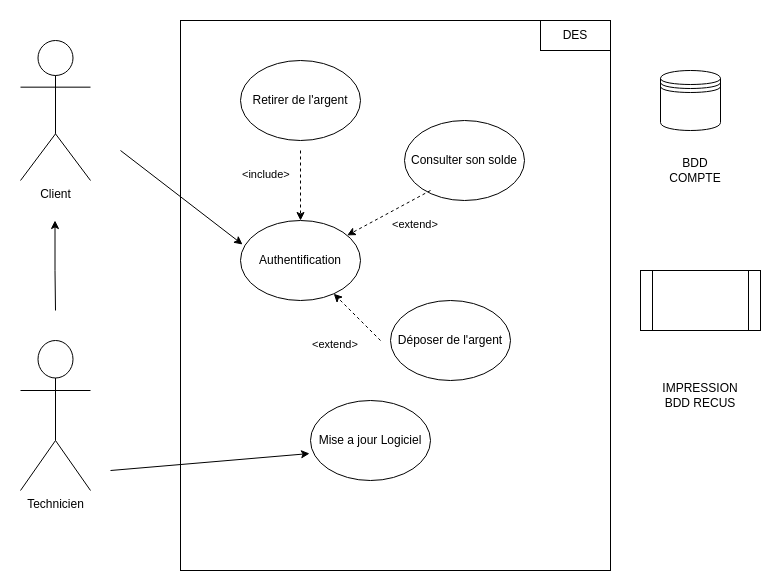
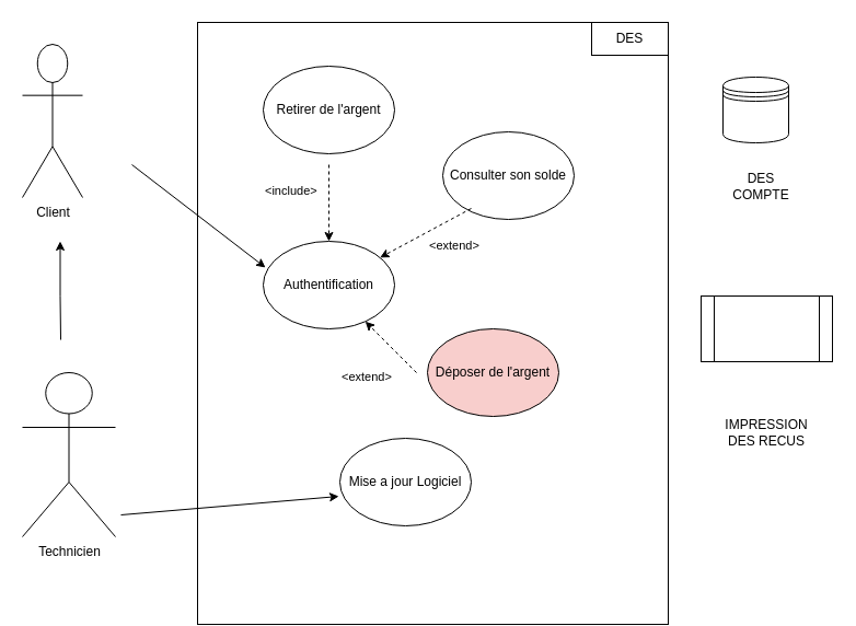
  <mxCell id="0" />
  <mxCell id="1" parent="0" />
- <mxCell id="2" value="Client" style="shape=umlActor;verticalLabelPosition=bottom;verticalAlign=top;html=1;outlineConnect=0;" vertex="1" parent="1"><mxGeometry x="20" y="40" width="70" height="140" as="geometry" /></mxCell>
- <mxCell id="3" value="Technicien" style="shape=umlActor;verticalLabelPosition=bottom;verticalAlign=top;html=1;outlineConnect=0;" vertex="1" parent="1"><mxGeometry x="20" y="340" width="70" height="150" as="geometry" /></mxCell>
+ <mxCell id="2" value="Client" style="shape=umlActor;verticalLabelPosition=bottom;verticalAlign=top;html=1;outlineConnect=0;" vertex="1" parent="1"><mxGeometry x="20" y="40" width="55" height="140" as="geometry" /></mxCell>
+ <mxCell id="3" value="Technicien" style="shape=umlActor;verticalLabelPosition=bottom;verticalAlign=top;html=1;outlineConnect=0;" vertex="1" parent="1"><mxGeometry x="20" y="340" width="85" height="150" as="geometry" /></mxCell>
  <mxCell id="4" value="" style="endArrow=classic;html=1;rounded=0;" edge="1" parent="1"><mxGeometry width="50" height="50" relative="1" as="geometry"><mxPoint x="55" y="310" as="sourcePoint" /><mxPoint x="54.5" y="220" as="targetPoint" /><Array as="points"><mxPoint x="54.5" y="270" /></Array></mxGeometry></mxCell>
  <mxCell id="5" value="Mise a jour Logiciel" style="ellipse;whiteSpace=wrap;html=1;" vertex="1" parent="1"><mxGeometry x="310" y="400" width="120" height="80" as="geometry" /></mxCell>
  <mxCell id="6" value="Retirer de l'argent" style="ellipse;whiteSpace=wrap;html=1;" vertex="1" parent="1"><mxGeometry x="240" y="60" width="120" height="80" as="geometry" /></mxCell>
  <mxCell id="7" value="Authentification" style="ellipse;whiteSpace=wrap;html=1;" vertex="1" parent="1"><mxGeometry x="240" y="220" width="120" height="80" as="geometry" /></mxCell>
- <mxCell id="8" value="Déposer de l'argent" style="ellipse;whiteSpace=wrap;html=1;" vertex="1" parent="1"><mxGeometry x="390" y="300" width="120" height="80" as="geometry" /></mxCell>
+ <mxCell id="8" value="Déposer de l'argent" style="ellipse;whiteSpace=wrap;html=1;fillColor=#f8cecc;" vertex="1" parent="1"><mxGeometry x="390" y="300" width="120" height="80" as="geometry" /></mxCell>
  <mxCell id="9" value="Consulter son solde" style="ellipse;whiteSpace=wrap;html=1;" vertex="1" parent="1"><mxGeometry x="404" y="120" width="120" height="80" as="geometry" /></mxCell>
  <mxCell id="10" value="" style="shape=datastore;whiteSpace=wrap;html=1;" vertex="1" parent="1"><mxGeometry x="660" y="70" width="60" height="60" as="geometry" /></mxCell>
  <mxCell id="11" value="" style="shape=process;whiteSpace=wrap;html=1;backgroundOutline=1;" vertex="1" parent="1"><mxGeometry x="640" y="270" width="120" height="60" as="geometry" /></mxCell>
  <mxCell id="12" value="" style="rounded=0;whiteSpace=wrap;html=1;rotation=90;fillColor=none;" vertex="1" parent="1"><mxGeometry x="120" y="80" width="550" height="430" as="geometry" /></mxCell>
  <mxCell id="13" value="DES" style="rounded=0;whiteSpace=wrap;html=1;fillColor=none;" vertex="1" parent="1"><mxGeometry x="540" y="20" width="70" height="30" as="geometry" /></mxCell>
  <mxCell id="14" value="" style="endArrow=classic;html=1;rounded=0;entryX=0.017;entryY=0.3;entryDx=0;entryDy=0;entryPerimeter=0;" edge="1" parent="1" target="7"><mxGeometry width="50" height="50" relative="1" as="geometry"><mxPoint x="120" y="150" as="sourcePoint" /><mxPoint x="170" y="100" as="targetPoint" /></mxGeometry></mxCell>
  <mxCell id="15" value="" style="endArrow=classic;html=1;rounded=0;entryX=-0.008;entryY=0.663;entryDx=0;entryDy=0;entryPerimeter=0;" edge="1" parent="1" target="5"><mxGeometry width="50" height="50" relative="1" as="geometry"><mxPoint x="110" y="470" as="sourcePoint" /><mxPoint x="240" y="500" as="targetPoint" /></mxGeometry></mxCell>
  <mxCell id="16" value="&lt;span style=&quot;color: rgb(0, 0, 0); font-family: Helvetica; font-size: 11px; font-style: normal; font-variant-ligatures: normal; font-variant-caps: normal; font-weight: 400; letter-spacing: normal; orphans: 2; text-align: center; text-indent: 0px; text-transform: none; widows: 2; word-spacing: 0px; -webkit-text-stroke-width: 0px; background-color: rgb(255, 255, 255); text-decoration-thickness: initial; text-decoration-style: initial; text-decoration-color: initial; float: none; display: inline !important;&quot;&gt;&amp;lt;include&amp;gt;&lt;/span&gt;" style="text;whiteSpace=wrap;html=1;" vertex="1" parent="1"><mxGeometry x="240" y="160" width="50" height="20" as="geometry" /></mxCell>
  <mxCell id="17" value="&lt;span style=&quot;font-size: 11px; text-align: center; background-color: rgb(255, 255, 255);&quot;&gt;&amp;lt;extend&amp;gt;&lt;/span&gt;" style="text;whiteSpace=wrap;html=1;" vertex="1" parent="1"><mxGeometry x="390" y="210" width="50" height="20" as="geometry" /></mxCell>
  <mxCell id="18" value="&lt;span style=&quot;color: rgb(0, 0, 0); font-family: Helvetica; font-size: 11px; font-style: normal; font-variant-ligatures: normal; font-variant-caps: normal; font-weight: 400; letter-spacing: normal; orphans: 2; text-align: center; text-indent: 0px; text-transform: none; widows: 2; word-spacing: 0px; -webkit-text-stroke-width: 0px; background-color: rgb(255, 255, 255); text-decoration-thickness: initial; text-decoration-style: initial; text-decoration-color: initial; float: none; display: inline !important;&quot;&gt;&amp;lt;extend&amp;gt;&lt;/span&gt;" style="text;whiteSpace=wrap;html=1;" vertex="1" parent="1"><mxGeometry x="310" y="330" width="50" height="20" as="geometry" /></mxCell>
- <mxCell id="19" value="BDD COMPTE" style="rounded=0;whiteSpace=wrap;html=1;fillColor=none;strokeColor=none;" vertex="1" parent="1"><mxGeometry x="660" y="155" width="70" height="30" as="geometry" /></mxCell>
- <mxCell id="20" value="IMPRESSION BDD RECUS" style="rounded=0;whiteSpace=wrap;html=1;shadow=0;strokeColor=none;" vertex="1" parent="1"><mxGeometry x="665" y="380" width="70" height="30" as="geometry" /></mxCell>
+ <mxCell id="19" value="DES COMPTE" style="rounded=0;whiteSpace=wrap;html=1;fillColor=none;strokeColor=none;" vertex="1" parent="1"><mxGeometry x="660" y="155" width="70" height="30" as="geometry" /></mxCell>
+ <mxCell id="20" value="IMPRESSION DES RECUS" style="rounded=0;whiteSpace=wrap;html=1;shadow=0;strokeColor=none;" vertex="1" parent="1"><mxGeometry x="665" y="380" width="70" height="30" as="geometry" /></mxCell>
  <mxCell id="21" value="" style="endArrow=classic;html=1;rounded=0;dashed=1;entryX=0.5;entryY=0;entryDx=0;entryDy=0;" edge="1" parent="1" target="7"><mxGeometry width="50" height="50" relative="1" as="geometry"><mxPoint x="300" y="150" as="sourcePoint" /><mxPoint x="300" y="210" as="targetPoint" /><Array as="points"><mxPoint x="300" y="190" /></Array></mxGeometry></mxCell>
  <mxCell id="22" value="" style="endArrow=classic;html=1;rounded=0;dashed=1;" edge="1" parent="1" target="7"><mxGeometry width="50" height="50" relative="1" as="geometry"><mxPoint x="380" y="340" as="sourcePoint" /><mxPoint x="330" y="310" as="targetPoint" /></mxGeometry></mxCell>
  <mxCell id="23" value="" style="endArrow=classic;html=1;rounded=0;dashed=1;" edge="1" parent="1" target="7"><mxGeometry width="50" height="50" relative="1" as="geometry"><mxPoint x="430" y="190" as="sourcePoint" /><mxPoint x="350" y="210" as="targetPoint" /></mxGeometry></mxCell>
